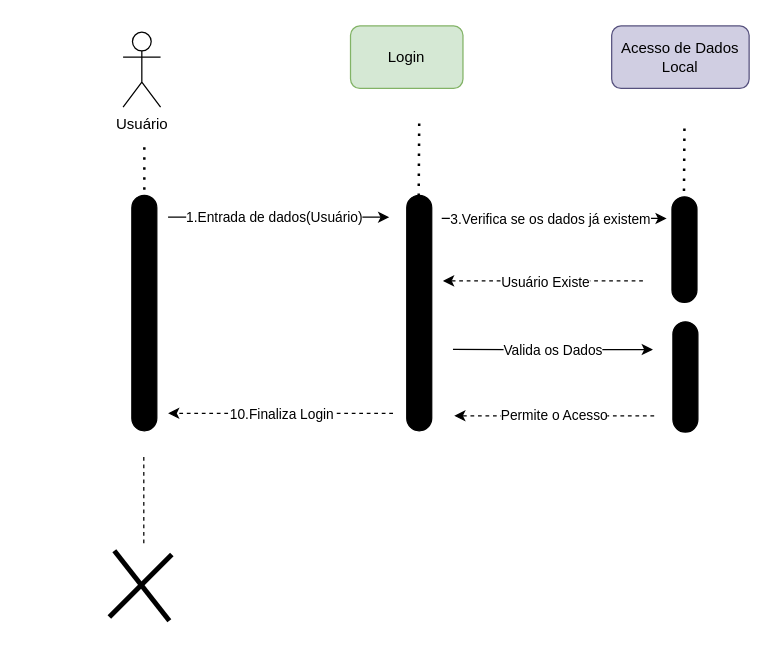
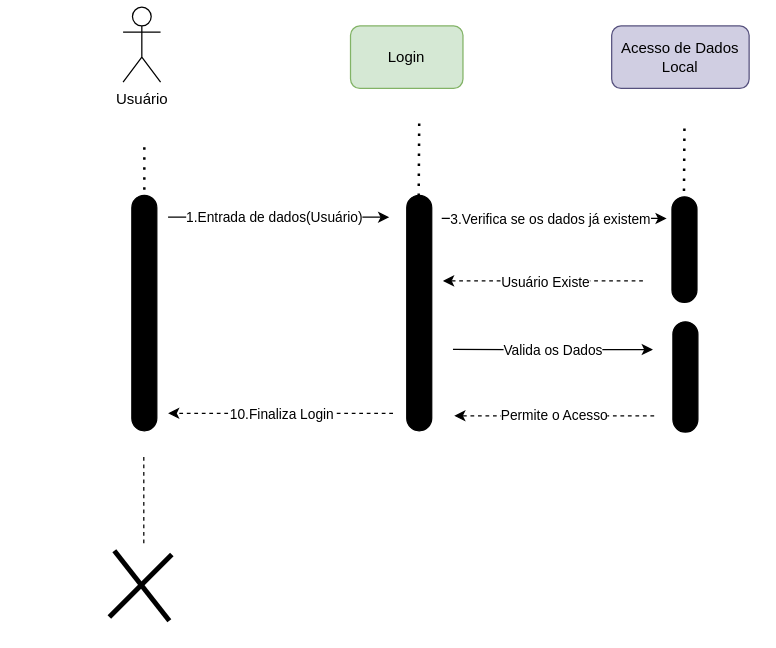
  <mxCell id="0" />
  <mxCell id="1" parent="0" />
- <mxCell id="2" value="Usuário" style="shape=umlActor;verticalLabelPosition=bottom;verticalAlign=top;html=1;outlineConnect=0;" vertex="1" parent="1"><mxGeometry x="98" y="25" width="30" height="60" as="geometry" /></mxCell>
+ <mxCell id="2" value="Usuário" style="shape=umlActor;verticalLabelPosition=bottom;verticalAlign=top;html=1;outlineConnect=0;" vertex="1" parent="1"><mxGeometry x="98" y="5" width="30" height="60" as="geometry" /></mxCell>
  <mxCell id="3" value="Login" style="rounded=1;whiteSpace=wrap;html=1;fillColor=#d5e8d4;strokeColor=#82b366;" vertex="1" parent="1"><mxGeometry x="280" y="20" width="90" height="50" as="geometry" /></mxCell>
  <mxCell id="4" value="" style="rounded=1;whiteSpace=wrap;html=1;rotation=90;fillColor=#000000;arcSize=50;" vertex="1" parent="1"><mxGeometry x="20.75" y="239.75" width="188.5" height="20" as="geometry" /></mxCell>
  <mxCell id="5" value="" style="endArrow=none;dashed=1;html=1;dashPattern=1 3;strokeWidth=2;rounded=0;" edge="1" parent="1"><mxGeometry width="50" height="50" relative="1" as="geometry"><mxPoint x="115" y="167" as="sourcePoint" /><mxPoint x="115" y="117" as="targetPoint" /></mxGeometry></mxCell>
  <mxCell id="6" value="" style="rounded=1;whiteSpace=wrap;html=1;rotation=90;fillColor=#000000;arcSize=50;" vertex="1" parent="1"><mxGeometry x="240.75" y="239.75" width="188.5" height="20" as="geometry" /></mxCell>
  <mxCell id="7" value="" style="endArrow=none;dashed=1;html=1;dashPattern=1 3;strokeWidth=2;rounded=0;" edge="1" parent="1"><mxGeometry width="50" height="50" relative="1" as="geometry"><mxPoint x="334.5" y="164" as="sourcePoint" /><mxPoint x="335" y="94" as="targetPoint" /></mxGeometry></mxCell>
  <mxCell id="8" value="" style="endArrow=classic;html=1;rounded=0;" edge="1" parent="1"><mxGeometry width="50" height="50" relative="1" as="geometry"><mxPoint x="134" y="173" as="sourcePoint" /><mxPoint x="311" y="173" as="targetPoint" /></mxGeometry></mxCell>
  <mxCell id="9" value="1.Entrada de dados(Usuário)" style="edgeLabel;html=1;align=center;verticalAlign=middle;resizable=0;points=[];" vertex="1" connectable="0" parent="8"><mxGeometry x="-0.028" relative="1" as="geometry"><mxPoint x="-2" y="-1" as="offset" /></mxGeometry></mxCell>
  <mxCell id="10" value="Acesso de Dados&lt;br&gt;Local" style="rounded=1;whiteSpace=wrap;html=1;fillColor=#d0cee2;strokeColor=#56517e;" vertex="1" parent="1"><mxGeometry x="489" y="20" width="110" height="50" as="geometry" /></mxCell>
  <mxCell id="11" value="" style="rounded=1;whiteSpace=wrap;html=1;rotation=90;fillColor=#000000;arcSize=50;" vertex="1" parent="1"><mxGeometry x="505" y="189" width="84.5" height="20" as="geometry" /></mxCell>
  <mxCell id="12" value="" style="endArrow=none;dashed=1;html=1;dashPattern=1 3;strokeWidth=2;rounded=0;" edge="1" parent="1"><mxGeometry width="50" height="50" relative="1" as="geometry"><mxPoint x="546.75" y="168" as="sourcePoint" /><mxPoint x="547.25" y="98" as="targetPoint" /></mxGeometry></mxCell>
  <mxCell id="13" value="" style="rounded=1;whiteSpace=wrap;html=1;rotation=90;fillColor=#000000;arcSize=50;" vertex="1" parent="1"><mxGeometry x="503.88" y="290.88" width="88.25" height="20" as="geometry" /></mxCell>
  <mxCell id="14" value="" style="endArrow=classic;html=1;rounded=0;" edge="1" parent="1"><mxGeometry width="50" height="50" relative="1" as="geometry"><mxPoint x="353" y="174" as="sourcePoint" /><mxPoint x="533" y="174" as="targetPoint" /></mxGeometry></mxCell>
  <mxCell id="15" value="3.Verifica se os dados já existem" style="edgeLabel;html=1;align=center;verticalAlign=middle;resizable=0;points=[];" vertex="1" connectable="0" parent="14"><mxGeometry x="-0.028" relative="1" as="geometry"><mxPoint x="-1" as="offset" /></mxGeometry></mxCell>
  <mxCell id="16" value="" style="endArrow=classic;html=1;rounded=0;dashed=1;" edge="1" parent="1"><mxGeometry width="50" height="50" relative="1" as="geometry"><mxPoint x="514" y="224" as="sourcePoint" /><mxPoint x="354" y="224" as="targetPoint" /></mxGeometry></mxCell>
  <mxCell id="17" value="Usuário Existe" style="edgeLabel;html=1;align=center;verticalAlign=middle;resizable=0;points=[];" vertex="1" connectable="0" parent="16"><mxGeometry x="-0.044" y="1" relative="1" as="geometry"><mxPoint x="-3" y="-1" as="offset" /></mxGeometry></mxCell>
  <mxCell id="18" value="" style="endArrow=classic;html=1;rounded=0;dashed=1;" edge="1" parent="1"><mxGeometry width="50" height="50" relative="1" as="geometry"><mxPoint x="314" y="330" as="sourcePoint" /><mxPoint x="134" y="330" as="targetPoint" /></mxGeometry></mxCell>
  <mxCell id="19" value="10.Finaliza Login" style="edgeLabel;html=1;align=center;verticalAlign=middle;resizable=0;points=[];" vertex="1" connectable="0" parent="18"><mxGeometry x="0.18" relative="1" as="geometry"><mxPoint x="16" as="offset" /></mxGeometry></mxCell>
  <mxCell id="20" value="" style="endArrow=none;dashed=1;html=1;rounded=0;" edge="1" parent="1"><mxGeometry width="50" height="50" relative="1" as="geometry"><mxPoint x="114.58" y="434" as="sourcePoint" /><mxPoint x="114.58" y="364" as="targetPoint" /></mxGeometry></mxCell>
  <mxCell id="21" value="" style="endArrow=none;html=1;rounded=0;strokeWidth=4;" edge="1" parent="1"><mxGeometry width="50" height="50" relative="1" as="geometry"><mxPoint x="87" y="493" as="sourcePoint" /><mxPoint x="137" y="443" as="targetPoint" /></mxGeometry></mxCell>
  <mxCell id="22" value="" style="endArrow=none;html=1;rounded=0;strokeWidth=4;" edge="1" parent="1"><mxGeometry width="50" height="50" relative="1" as="geometry"><mxPoint x="91" y="440" as="sourcePoint" /><mxPoint x="135" y="496" as="targetPoint" /></mxGeometry></mxCell>
  <mxCell id="23" value="" style="endArrow=classic;html=1;rounded=0;" edge="1" parent="1"><mxGeometry width="50" height="50" relative="1" as="geometry"><mxPoint x="362" y="278.88" as="sourcePoint" /><mxPoint x="522" y="279" as="targetPoint" /></mxGeometry></mxCell>
  <mxCell id="24" value="Valida os Dados" style="edgeLabel;html=1;align=center;verticalAlign=middle;resizable=0;points=[];" vertex="1" connectable="0" parent="23"><mxGeometry y="-2" relative="1" as="geometry"><mxPoint y="-1" as="offset" /></mxGeometry></mxCell>
  <mxCell id="25" value="" style="endArrow=classic;html=1;rounded=0;dashed=1;" edge="1" parent="1"><mxGeometry width="50" height="50" relative="1" as="geometry"><mxPoint x="523" y="332" as="sourcePoint" /><mxPoint x="363" y="332" as="targetPoint" /></mxGeometry></mxCell>
  <mxCell id="26" value="Permite o Acesso" style="edgeLabel;html=1;align=center;verticalAlign=middle;resizable=0;points=[];" vertex="1" connectable="0" parent="25"><mxGeometry x="0.087" y="2" relative="1" as="geometry"><mxPoint x="6" y="-3" as="offset" /></mxGeometry></mxCell>
